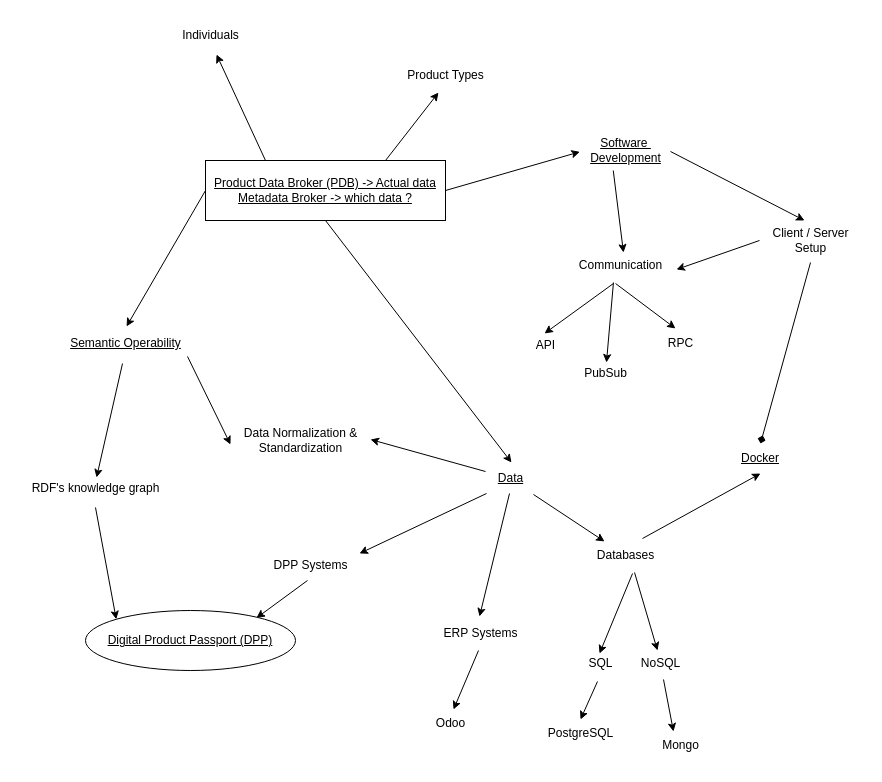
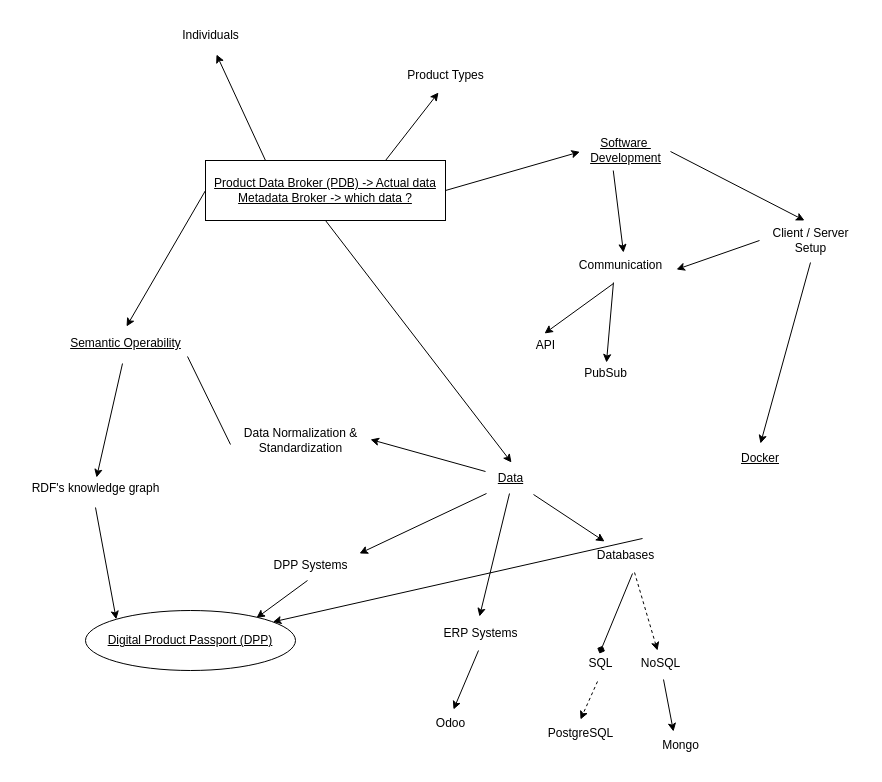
  <mxCell id="0" />
  <mxCell id="1" parent="0" />
  <mxCell id="2" value="&lt;u&gt;Product Data Broker (PDB) -&amp;gt; Actual data&lt;/u&gt;&lt;div&gt;&lt;u&gt;Metadata Broker -&amp;gt; which data ?&lt;/u&gt;&lt;/div&gt;" style="rounded=0;whiteSpace=wrap;html=1;" parent="1" vertex="1"><mxGeometry x="205" y="160" width="240" height="60" as="geometry" /></mxCell>
  <mxCell id="3" value="" style="endArrow=classic;html=1;rounded=0;exitX=0.25;exitY=0;exitDx=0;exitDy=0;entryX=0.575;entryY=1.133;entryDx=0;entryDy=0;entryPerimeter=0;" parent="1" source="2" target="4" edge="1"><mxGeometry width="50" height="50" relative="1" as="geometry"><mxPoint x="510" y="640" as="sourcePoint" /><mxPoint x="370" y="240" as="targetPoint" /></mxGeometry></mxCell>
  <mxCell id="4" value="Individuals" style="text;html=1;align=center;verticalAlign=middle;resizable=0;points=[];autosize=1;strokeColor=none;fillColor=none;" parent="1" vertex="1"><mxGeometry x="170" y="20" width="80" height="30" as="geometry" /></mxCell>
  <mxCell id="5" value="Product Types" style="text;html=1;align=center;verticalAlign=middle;resizable=0;points=[];autosize=1;strokeColor=none;fillColor=none;" parent="1" vertex="1"><mxGeometry x="395" y="60" width="100" height="30" as="geometry" /></mxCell>
  <mxCell id="6" value="" style="endArrow=classic;html=1;rounded=0;exitX=0.75;exitY=0;exitDx=0;exitDy=0;entryX=0.43;entryY=1.067;entryDx=0;entryDy=0;entryPerimeter=0;" parent="1" source="2" target="5" edge="1"><mxGeometry width="50" height="50" relative="1" as="geometry"><mxPoint x="510" y="640" as="sourcePoint" /><mxPoint x="560" y="590" as="targetPoint" /></mxGeometry></mxCell>
  <mxCell id="7" value="&lt;u&gt;Semantic Operability&lt;/u&gt;" style="text;html=1;align=center;verticalAlign=middle;resizable=0;points=[];autosize=1;strokeColor=none;fillColor=none;" parent="1" vertex="1"><mxGeometry x="60" y="328" width="130" height="30" as="geometry" /></mxCell>
  <mxCell id="8" value="" style="endArrow=classic;html=1;rounded=0;exitX=0;exitY=0.5;exitDx=0;exitDy=0;entryX=0.508;entryY=-0.067;entryDx=0;entryDy=0;entryPerimeter=0;" parent="1" source="2" target="7" edge="1"><mxGeometry width="50" height="50" relative="1" as="geometry"><mxPoint x="510" y="640" as="sourcePoint" /><mxPoint x="560" y="590" as="targetPoint" /></mxGeometry></mxCell>
  <mxCell id="9" value="RDF's knowledge graph" style="text;html=1;align=center;verticalAlign=middle;resizable=0;points=[];autosize=1;strokeColor=none;fillColor=none;" parent="1" vertex="1"><mxGeometry y="473" width="150" height="30" as="geometry" x="20" /></mxCell>
  <mxCell id="10" value="" style="edgeStyle=none;orthogonalLoop=1;jettySize=auto;html=1;rounded=0;exitX=0.477;exitY=1.167;exitDx=0;exitDy=0;exitPerimeter=0;entryX=0.507;entryY=0.133;entryDx=0;entryDy=0;entryPerimeter=0;" parent="1" source="7" target="9" edge="1"><mxGeometry width="100" relative="1" as="geometry"><mxPoint x="180" y="460" as="sourcePoint" /><mxPoint x="280" y="460" as="targetPoint" /><Array as="points" /></mxGeometry></mxCell>
  <mxCell id="11" value="" style="edgeStyle=none;orthogonalLoop=1;jettySize=auto;html=1;rounded=0;exitX=0.5;exitY=1.133;exitDx=0;exitDy=0;exitPerimeter=0;entryX=0;entryY=0;entryDx=0;entryDy=0;" parent="1" source="9" target="24" edge="1"><mxGeometry width="100" relative="1" as="geometry"><mxPoint x="170" y="640" as="sourcePoint" /><mxPoint x="180" y="690" as="targetPoint" /><Array as="points" /></mxGeometry></mxCell>
  <mxCell id="12" value="Data Normalization &amp;amp;&lt;div&gt;Standardization&lt;/div&gt;" style="text;html=1;align=center;verticalAlign=middle;resizable=0;points=[];autosize=1;strokeColor=none;fillColor=none;" parent="1" vertex="1"><mxGeometry x="230" y="420" width="140" height="40" as="geometry" /></mxCell>
- <mxCell id="13" value="" style="edgeStyle=none;orthogonalLoop=1;jettySize=auto;html=1;rounded=0;exitX=0.977;exitY=0.933;exitDx=0;exitDy=0;exitPerimeter=0;entryX=0;entryY=0.6;entryDx=0;entryDy=0;entryPerimeter=0;" parent="1" source="7" target="12" edge="1"><mxGeometry width="100" relative="1" as="geometry"><mxPoint x="270" y="480" as="sourcePoint" /><mxPoint x="312" y="468" as="targetPoint" /><Array as="points" /></mxGeometry></mxCell>
+ <mxCell id="13" value="" style="edgeStyle=none;orthogonalLoop=1;jettySize=auto;html=1;rounded=0;exitX=0.977;exitY=0.933;exitDx=0;exitDy=0;exitPerimeter=0;entryX=0;entryY=0.6;entryDx=0;entryDy=0;entryPerimeter=0;endArrow=none;" parent="1" source="7" target="12" edge="1"><mxGeometry width="100" relative="1" as="geometry"><mxPoint x="270" y="480" as="sourcePoint" /><mxPoint x="312" y="468" as="targetPoint" /><Array as="points" /></mxGeometry></mxCell>
  <mxCell id="14" value="&lt;u&gt;Data&lt;/u&gt;" style="text;html=1;align=center;verticalAlign=middle;resizable=0;points=[];autosize=1;strokeColor=none;fillColor=none;" parent="1" vertex="1"><mxGeometry x="485" y="463" width="50" height="30" as="geometry" /></mxCell>
  <mxCell id="15" value="" style="edgeStyle=none;orthogonalLoop=1;jettySize=auto;html=1;rounded=0;exitX=0;exitY=0.267;exitDx=0;exitDy=0;exitPerimeter=0;entryX=1;entryY=0.475;entryDx=0;entryDy=0;entryPerimeter=0;" parent="1" source="14" target="12" edge="1"><mxGeometry width="100" relative="1" as="geometry"><mxPoint x="380" y="500" as="sourcePoint" /><mxPoint x="480" y="500" as="targetPoint" /><Array as="points" /></mxGeometry></mxCell>
  <mxCell id="16" value="" style="edgeStyle=none;orthogonalLoop=1;jettySize=auto;html=1;rounded=0;exitX=0.5;exitY=1;exitDx=0;exitDy=0;entryX=0.52;entryY=-0.033;entryDx=0;entryDy=0;entryPerimeter=0;" parent="1" source="2" target="14" edge="1"><mxGeometry width="100" relative="1" as="geometry"><mxPoint x="490" y="400" as="sourcePoint" /><mxPoint x="590" y="400" as="targetPoint" /><Array as="points" /></mxGeometry></mxCell>
  <mxCell id="17" value="ERP Systems" style="text;html=1;align=center;verticalAlign=middle;resizable=0;points=[];autosize=1;strokeColor=none;fillColor=none;" parent="1" vertex="1"><mxGeometry x="430" y="618" width="100" height="30" as="geometry" /></mxCell>
  <mxCell id="18" value="Odoo" style="text;html=1;align=center;verticalAlign=middle;resizable=0;points=[];autosize=1;strokeColor=none;fillColor=none;" parent="1" vertex="1"><mxGeometry x="425" y="708" width="50" height="30" as="geometry" /></mxCell>
  <mxCell id="19" value="" style="endArrow=classic;html=1;rounded=0;exitX=0.48;exitY=1.067;exitDx=0;exitDy=0;exitPerimeter=0;entryX=0.56;entryY=0.033;entryDx=0;entryDy=0;entryPerimeter=0;" parent="1" source="17" target="18" edge="1"><mxGeometry width="50" height="50" relative="1" as="geometry"><mxPoint x="500" y="400" as="sourcePoint" /><mxPoint x="550" y="350" as="targetPoint" /></mxGeometry></mxCell>
  <mxCell id="20" value="" style="endArrow=classic;html=1;rounded=0;exitX=0.48;exitY=1;exitDx=0;exitDy=0;exitPerimeter=0;entryX=0.49;entryY=-0.067;entryDx=0;entryDy=0;entryPerimeter=0;" parent="1" source="14" target="17" edge="1"><mxGeometry width="50" height="50" relative="1" as="geometry"><mxPoint x="500" y="400" as="sourcePoint" /><mxPoint x="550" y="350" as="targetPoint" /></mxGeometry></mxCell>
  <mxCell id="21" value="DPP Systems" style="text;html=1;align=center;verticalAlign=middle;resizable=0;points=[];autosize=1;strokeColor=none;fillColor=none;" parent="1" vertex="1"><mxGeometry x="260" y="550" width="100" height="30" as="geometry" /></mxCell>
  <mxCell id="22" value="" style="endArrow=classic;html=1;rounded=0;exitX=0.47;exitY=1;exitDx=0;exitDy=0;exitPerimeter=0;entryX=0.814;entryY=0.125;entryDx=0;entryDy=0;entryPerimeter=0;" parent="1" source="21" target="24" edge="1"><mxGeometry width="50" height="50" relative="1" as="geometry"><mxPoint x="500" y="400" as="sourcePoint" /><mxPoint x="225.03" y="687.99" as="targetPoint" /></mxGeometry></mxCell>
  <mxCell id="23" value="" style="endArrow=classic;html=1;rounded=0;exitX=0.02;exitY=1;exitDx=0;exitDy=0;exitPerimeter=0;entryX=0.99;entryY=0.1;entryDx=0;entryDy=0;entryPerimeter=0;" parent="1" source="14" target="21" edge="1"><mxGeometry width="50" height="50" relative="1" as="geometry"><mxPoint x="500" y="400" as="sourcePoint" /><mxPoint x="550" y="350" as="targetPoint" /></mxGeometry></mxCell>
  <mxCell id="24" value="&lt;span style=&quot;text-wrap-mode: nowrap;&quot;&gt;&lt;u&gt;Digital Product Passport (DPP)&lt;/u&gt;&lt;/span&gt;" style="ellipse;whiteSpace=wrap;html=1;" parent="1" vertex="1"><mxGeometry x="85" y="610" width="210" height="60" as="geometry" /></mxCell>
  <mxCell id="25" value="" style="edgeStyle=orthogonalEdgeStyle;rounded=0;orthogonalLoop=1;jettySize=auto;html=1;" parent="1" target="24" edge="1"><mxGeometry relative="1" as="geometry" /></mxCell>
  <mxCell id="26" value="Databases" style="text;html=1;align=center;verticalAlign=middle;resizable=0;points=[];autosize=1;strokeColor=none;fillColor=none;" parent="1" vertex="1"><mxGeometry x="585" y="540" width="80" height="30" as="geometry" /></mxCell>
  <mxCell id="27" value="SQL" style="text;html=1;align=center;verticalAlign=middle;resizable=0;points=[];autosize=1;strokeColor=none;fillColor=none;" parent="1" vertex="1"><mxGeometry x="575" y="648" width="50" height="30" as="geometry" /></mxCell>
  <mxCell id="28" value="PostgreSQL" style="text;html=1;align=center;verticalAlign=middle;resizable=0;points=[];autosize=1;strokeColor=none;fillColor=none;" parent="1" vertex="1"><mxGeometry x="535" y="718" width="90" height="30" as="geometry" /></mxCell>
- <mxCell id="29" value="" style="endArrow=classic;html=1;rounded=0;exitX=0.588;exitY=1.1;exitDx=0;exitDy=0;exitPerimeter=0;entryX=0.48;entryY=0.167;entryDx=0;entryDy=0;entryPerimeter=0;" parent="1" source="26" target="27" edge="1"><mxGeometry width="50" height="50" relative="1" as="geometry"><mxPoint x="500" y="400" as="sourcePoint" /><mxPoint x="550" y="350" as="targetPoint" /></mxGeometry></mxCell>
+ <mxCell id="29" value="" style="endArrow=diamond;html=1;rounded=0;exitX=0.588;exitY=1.1;exitDx=0;exitDy=0;exitPerimeter=0;entryX=0.48;entryY=0.167;entryDx=0;entryDy=0;entryPerimeter=0;" parent="1" source="26" target="27" edge="1"><mxGeometry width="50" height="50" relative="1" as="geometry"><mxPoint x="500" y="400" as="sourcePoint" /><mxPoint x="550" y="350" as="targetPoint" /></mxGeometry></mxCell>
  <mxCell id="30" value="" style="endArrow=classic;html=1;rounded=0;exitX=0.96;exitY=1.033;exitDx=0;exitDy=0;exitPerimeter=0;entryX=0.238;entryY=0.033;entryDx=0;entryDy=0;entryPerimeter=0;" parent="1" source="14" target="26" edge="1"><mxGeometry width="50" height="50" relative="1" as="geometry"><mxPoint x="500" y="400" as="sourcePoint" /><mxPoint x="550" y="350" as="targetPoint" /></mxGeometry></mxCell>
- <mxCell id="31" value="" style="endArrow=classic;html=1;rounded=0;exitX=0.44;exitY=1.1;exitDx=0;exitDy=0;exitPerimeter=0;entryX=0.5;entryY=0.033;entryDx=0;entryDy=0;entryPerimeter=0;" parent="1" source="27" target="28" edge="1"><mxGeometry width="50" height="50" relative="1" as="geometry"><mxPoint x="500" y="400" as="sourcePoint" /><mxPoint x="550" y="350" as="targetPoint" /></mxGeometry></mxCell>
+ <mxCell id="31" value="" style="endArrow=classic;html=1;rounded=0;exitX=0.44;exitY=1.1;exitDx=0;exitDy=0;exitPerimeter=0;entryX=0.5;entryY=0.033;entryDx=0;entryDy=0;entryPerimeter=0;dashed=1;" parent="1" source="27" target="28" edge="1"><mxGeometry width="50" height="50" relative="1" as="geometry"><mxPoint x="500" y="400" as="sourcePoint" /><mxPoint x="550" y="350" as="targetPoint" /></mxGeometry></mxCell>
  <mxCell id="32" value="NoSQL" style="text;html=1;align=center;verticalAlign=middle;resizable=0;points=[];autosize=1;strokeColor=none;fillColor=none;" parent="1" vertex="1"><mxGeometry x="630" y="648" width="60" height="30" as="geometry" /></mxCell>
  <mxCell id="33" value="Mongo" style="text;html=1;align=center;verticalAlign=middle;resizable=0;points=[];autosize=1;strokeColor=none;fillColor=none;" parent="1" vertex="1"><mxGeometry x="650" y="730" width="60" height="30" as="geometry" /></mxCell>
  <mxCell id="34" value="" style="endArrow=classic;html=1;rounded=0;exitX=0.55;exitY=1.033;exitDx=0;exitDy=0;exitPerimeter=0;entryX=0.383;entryY=0.033;entryDx=0;entryDy=0;entryPerimeter=0;" parent="1" source="32" target="33" edge="1"><mxGeometry width="50" height="50" relative="1" as="geometry"><mxPoint x="500" y="400" as="sourcePoint" /><mxPoint x="550" y="350" as="targetPoint" /></mxGeometry></mxCell>
- <mxCell id="35" value="" style="endArrow=classic;html=1;rounded=0;exitX=0.613;exitY=1.067;exitDx=0;exitDy=0;exitPerimeter=0;entryX=0.45;entryY=0.067;entryDx=0;entryDy=0;entryPerimeter=0;" parent="1" source="26" target="32" edge="1"><mxGeometry width="50" height="50" relative="1" as="geometry"><mxPoint x="500" y="400" as="sourcePoint" /><mxPoint x="550" y="350" as="targetPoint" /></mxGeometry></mxCell>
+ <mxCell id="35" value="" style="endArrow=classic;html=1;rounded=0;exitX=0.613;exitY=1.067;exitDx=0;exitDy=0;exitPerimeter=0;entryX=0.45;entryY=0.067;entryDx=0;entryDy=0;entryPerimeter=0;dashed=1;" parent="1" source="26" target="32" edge="1"><mxGeometry width="50" height="50" relative="1" as="geometry"><mxPoint x="500" y="400" as="sourcePoint" /><mxPoint x="550" y="350" as="targetPoint" /></mxGeometry></mxCell>
  <mxCell id="36" value="&lt;u&gt;Docker&lt;/u&gt;" style="text;html=1;align=center;verticalAlign=middle;whiteSpace=wrap;rounded=0;" parent="1" vertex="1"><mxGeometry x="730" y="443" width="60" height="30" as="geometry" /></mxCell>
- <mxCell id="37" value="" style="endArrow=classic;html=1;rounded=0;exitX=0.713;exitY=-0.067;exitDx=0;exitDy=0;exitPerimeter=0;entryX=0.5;entryY=1;entryDx=0;entryDy=0;" parent="1" source="26" target="36" edge="1"><mxGeometry width="50" height="50" relative="1" as="geometry"><mxPoint x="500" y="400" as="sourcePoint" /><mxPoint x="550" y="350" as="targetPoint" /></mxGeometry></mxCell>
+ <mxCell id="37" value="" style="endArrow=classic;html=1;rounded=0;exitX=0.713;exitY=-0.067;exitDx=0;exitDy=0;exitPerimeter=0;" parent="1" source="26" target="24" edge="1"><mxGeometry width="50" height="50" relative="1" as="geometry"><mxPoint x="500" y="400" as="sourcePoint" /><mxPoint x="550" y="350" as="targetPoint" /></mxGeometry></mxCell>
  <mxCell id="38" value="&lt;u&gt;Software&amp;nbsp;&lt;/u&gt;&lt;div&gt;&lt;u&gt;Development&lt;/u&gt;&lt;/div&gt;" style="text;html=1;align=center;verticalAlign=middle;resizable=0;points=[];autosize=1;strokeColor=none;fillColor=none;" parent="1" vertex="1"><mxGeometry x="580" y="130" width="90" height="40" as="geometry" /></mxCell>
  <mxCell id="39" value="Communication" style="text;html=1;align=center;verticalAlign=middle;resizable=0;points=[];autosize=1;strokeColor=none;fillColor=none;" parent="1" vertex="1"><mxGeometry x="565" y="250" width="110" height="30" as="geometry" /></mxCell>
  <mxCell id="40" value="" style="endArrow=classic;html=1;rounded=0;exitX=0.364;exitY=1;exitDx=0;exitDy=0;exitPerimeter=0;entryX=0.527;entryY=0.067;entryDx=0;entryDy=0;entryPerimeter=0;" parent="1" source="38" target="39" edge="1"><mxGeometry width="50" height="50" relative="1" as="geometry"><mxPoint x="500" y="400" as="sourcePoint" /><mxPoint x="550" y="350" as="targetPoint" /></mxGeometry></mxCell>
  <mxCell id="41" value="API" style="text;html=1;align=center;verticalAlign=middle;resizable=0;points=[];autosize=1;strokeColor=none;fillColor=none;" parent="1" vertex="1"><mxGeometry x="525" y="330" width="40" height="30" as="geometry" /></mxCell>
  <mxCell id="42" value="PubSub" style="text;html=1;align=center;verticalAlign=middle;resizable=0;points=[];autosize=1;strokeColor=none;fillColor=none;" parent="1" vertex="1"><mxGeometry x="570" y="358" width="70" height="30" as="geometry" /></mxCell>
- <mxCell id="43" value="RPC" style="text;html=1;align=center;verticalAlign=middle;resizable=0;points=[];autosize=1;strokeColor=none;fillColor=none;" parent="1" vertex="1"><mxGeometry x="655" y="328" width="50" height="30" as="geometry" /></mxCell>
- <mxCell id="44" value="" style="endArrow=classic;html=1;rounded=0;exitX=0.455;exitY=1.1;exitDx=0;exitDy=0;exitPerimeter=0;entryX=0.4;entryY=0;entryDx=0;entryDy=0;entryPerimeter=0;" parent="1" source="39" target="43" edge="1"><mxGeometry width="50" height="50" relative="1" as="geometry"><mxPoint x="500" y="400" as="sourcePoint" /><mxPoint x="550" y="350" as="targetPoint" /></mxGeometry></mxCell>
  <mxCell id="45" value="" style="endArrow=classic;html=1;rounded=0;exitX=0.436;exitY=1.067;exitDx=0;exitDy=0;exitPerimeter=0;entryX=0.514;entryY=0.133;entryDx=0;entryDy=0;entryPerimeter=0;" parent="1" source="39" target="42" edge="1"><mxGeometry width="50" height="50" relative="1" as="geometry"><mxPoint x="500" y="400" as="sourcePoint" /><mxPoint x="550" y="350" as="targetPoint" /></mxGeometry></mxCell>
  <mxCell id="46" value="" style="endArrow=classic;html=1;rounded=0;entryX=0.475;entryY=0.1;entryDx=0;entryDy=0;entryPerimeter=0;exitX=0.436;exitY=1.1;exitDx=0;exitDy=0;exitPerimeter=0;" parent="1" source="39" target="41" edge="1"><mxGeometry width="50" height="50" relative="1" as="geometry"><mxPoint x="560" y="320" as="sourcePoint" /><mxPoint x="550" y="350" as="targetPoint" /></mxGeometry></mxCell>
  <mxCell id="47" value="" style="endArrow=classic;html=1;rounded=0;exitX=1;exitY=0.5;exitDx=0;exitDy=0;entryX=-0.007;entryY=0.533;entryDx=0;entryDy=0;entryPerimeter=0;" parent="1" source="2" target="38" edge="1"><mxGeometry width="50" height="50" relative="1" as="geometry"><mxPoint x="500" y="400" as="sourcePoint" /><mxPoint x="550" y="350" as="targetPoint" /></mxGeometry></mxCell>
  <mxCell id="48" value="Client / Server&lt;div&gt;Setup&lt;/div&gt;" style="text;html=1;align=center;verticalAlign=middle;resizable=0;points=[];autosize=1;strokeColor=none;fillColor=none;" parent="1" vertex="1"><mxGeometry x="760" y="220" width="100" height="40" as="geometry" /></mxCell>
  <mxCell id="49" value="" style="endArrow=classic;html=1;rounded=0;exitX=1;exitY=0.525;exitDx=0;exitDy=0;exitPerimeter=0;entryX=0.44;entryY=0;entryDx=0;entryDy=0;entryPerimeter=0;" parent="1" source="38" target="48" edge="1"><mxGeometry width="50" height="50" relative="1" as="geometry"><mxPoint x="500" y="400" as="sourcePoint" /><mxPoint x="550" y="350" as="targetPoint" /></mxGeometry></mxCell>
- <mxCell id="50" value="" style="endArrow=diamond;html=1;rounded=0;exitX=0.5;exitY=1.05;exitDx=0;exitDy=0;exitPerimeter=0;entryX=0.5;entryY=0;entryDx=0;entryDy=0;" parent="1" source="48" target="36" edge="1"><mxGeometry width="50" height="50" relative="1" as="geometry"><mxPoint x="500" y="400" as="sourcePoint" /><mxPoint x="550" y="350" as="targetPoint" /></mxGeometry></mxCell>
+ <mxCell id="50" value="" style="endArrow=classic;html=1;rounded=0;exitX=0.5;exitY=1.05;exitDx=0;exitDy=0;exitPerimeter=0;entryX=0.5;entryY=0;entryDx=0;entryDy=0;" parent="1" source="48" target="36" edge="1"><mxGeometry width="50" height="50" relative="1" as="geometry"><mxPoint x="500" y="400" as="sourcePoint" /><mxPoint x="550" y="350" as="targetPoint" /></mxGeometry></mxCell>
  <mxCell id="51" value="" style="endArrow=classic;html=1;rounded=0;exitX=-0.01;exitY=0.5;exitDx=0;exitDy=0;exitPerimeter=0;entryX=1.009;entryY=0.633;entryDx=0;entryDy=0;entryPerimeter=0;" parent="1" source="48" target="39" edge="1"><mxGeometry width="50" height="50" relative="1" as="geometry"><mxPoint x="500" y="400" as="sourcePoint" /><mxPoint x="550" y="350" as="targetPoint" /></mxGeometry></mxCell>
